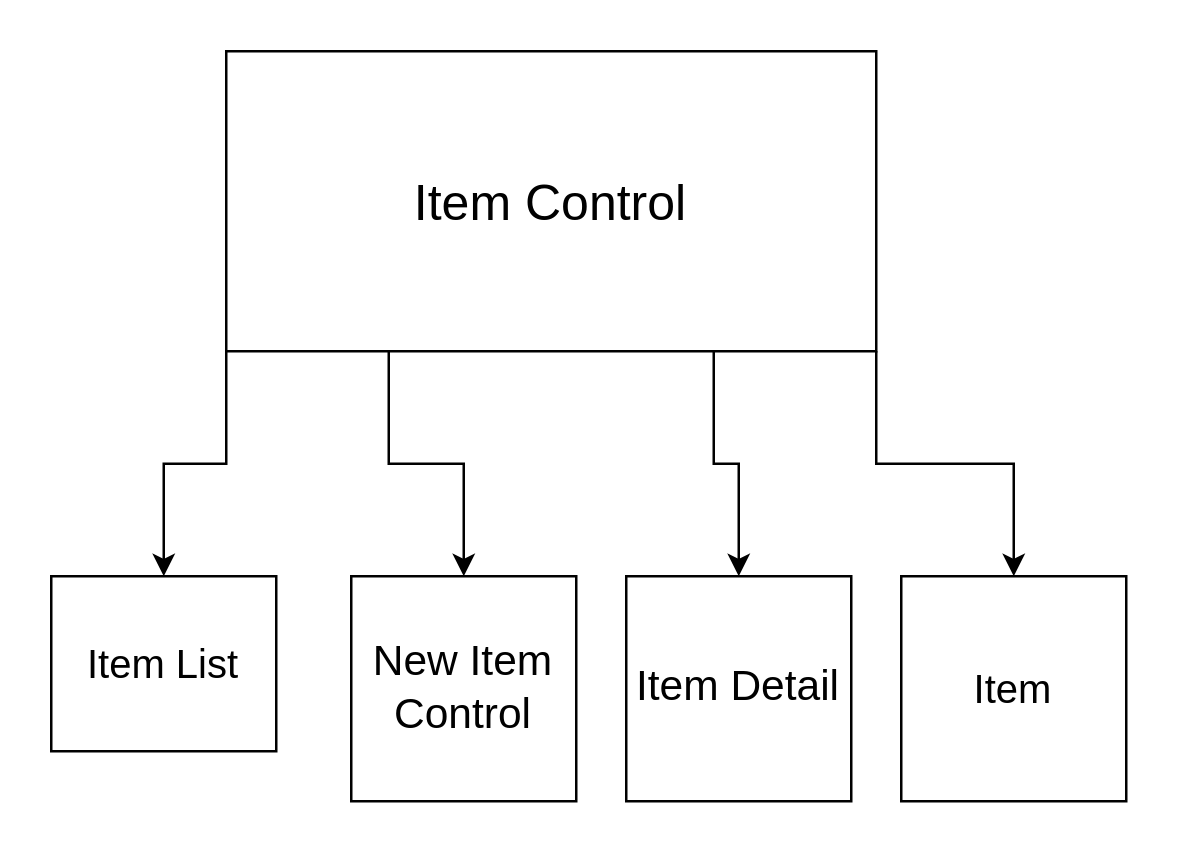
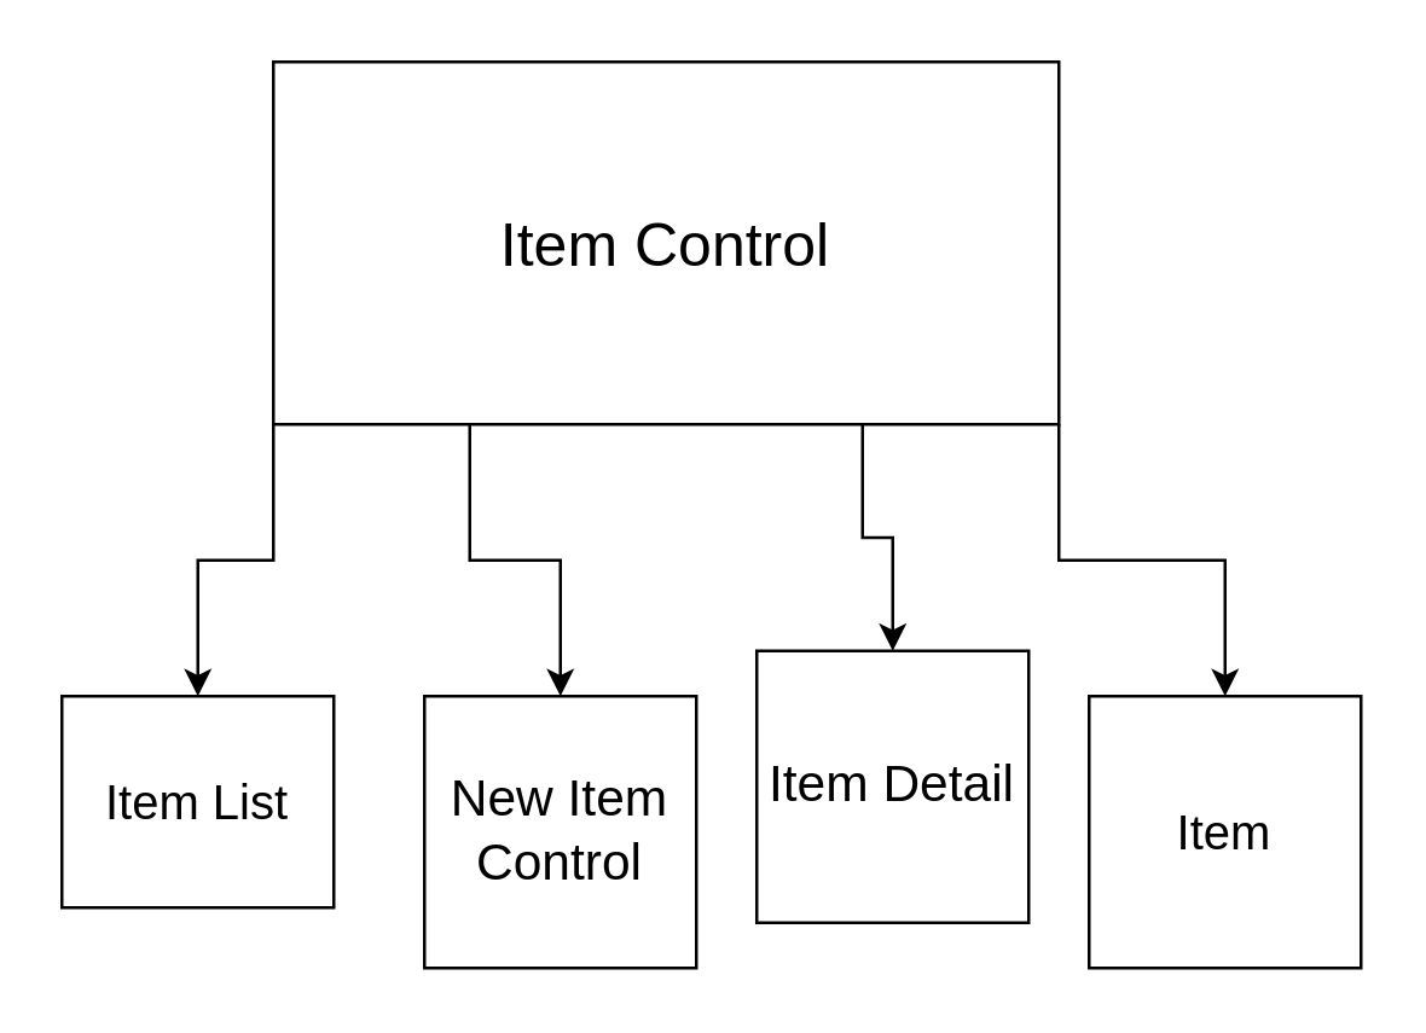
  <mxCell id="0" />
  <mxCell id="1" parent="0" />
  <mxCell id="2" style="edgeStyle=orthogonalEdgeStyle;rounded=0;orthogonalLoop=1;jettySize=auto;html=1;exitX=0;exitY=1;exitDx=0;exitDy=0;" edge="1" parent="1" source="6" target="9"><mxGeometry relative="1" as="geometry" /></mxCell>
  <mxCell id="3" style="edgeStyle=orthogonalEdgeStyle;rounded=0;orthogonalLoop=1;jettySize=auto;html=1;exitX=0.25;exitY=1;exitDx=0;exitDy=0;entryX=0.5;entryY=0;entryDx=0;entryDy=0;" edge="1" parent="1" source="6" target="10"><mxGeometry relative="1" as="geometry" /></mxCell>
  <mxCell id="4" style="edgeStyle=orthogonalEdgeStyle;rounded=0;orthogonalLoop=1;jettySize=auto;html=1;exitX=0.75;exitY=1;exitDx=0;exitDy=0;entryX=0.5;entryY=0;entryDx=0;entryDy=0;" edge="1" parent="1" source="6" target="8"><mxGeometry relative="1" as="geometry" /></mxCell>
  <mxCell id="5" style="edgeStyle=orthogonalEdgeStyle;rounded=0;orthogonalLoop=1;jettySize=auto;html=1;exitX=1;exitY=1;exitDx=0;exitDy=0;" edge="1" parent="1" source="6" target="7"><mxGeometry relative="1" as="geometry" /></mxCell>
  <mxCell id="6" value="&lt;font style=&quot;font-size: 20px;&quot;&gt;Item Control&lt;/font&gt;" style="rounded=0;whiteSpace=wrap;html=1;" vertex="1" parent="1"><mxGeometry x="90" y="20" width="260" height="120" as="geometry" /></mxCell>
  <mxCell id="7" value="&lt;font style=&quot;font-size: 16px;&quot;&gt;Item&lt;/font&gt;" style="whiteSpace=wrap;html=1;aspect=fixed;" vertex="1" parent="1"><mxGeometry x="360" y="230" width="90" height="90" as="geometry" /></mxCell>
- <mxCell id="8" value="&lt;font style=&quot;font-size: 17px;&quot;&gt;Item Detail&lt;/font&gt;" style="whiteSpace=wrap;html=1;aspect=fixed;" vertex="1" parent="1"><mxGeometry x="250" y="230" width="90" height="90" as="geometry" /></mxCell>
+ <mxCell id="8" value="&lt;font style=&quot;font-size: 17px;&quot;&gt;Item Detail&lt;/font&gt;" style="whiteSpace=wrap;html=1;aspect=fixed;" vertex="1" parent="1"><mxGeometry x="250" y="215" width="90" height="90" as="geometry" /></mxCell>
  <mxCell id="9" value="&lt;font style=&quot;font-size: 16px;&quot;&gt;Item List&lt;/font&gt;" style="whiteSpace=wrap;html=1;aspect=fixed;" vertex="1" parent="1"><mxGeometry x="20" y="230" width="90" height="70" as="geometry" /></mxCell>
  <mxCell id="10" value="&lt;font style=&quot;font-size: 17px;&quot;&gt;New Item Control&lt;/font&gt;" style="whiteSpace=wrap;html=1;aspect=fixed;" vertex="1" parent="1"><mxGeometry x="140" y="230" width="90" height="90" as="geometry" /></mxCell>
